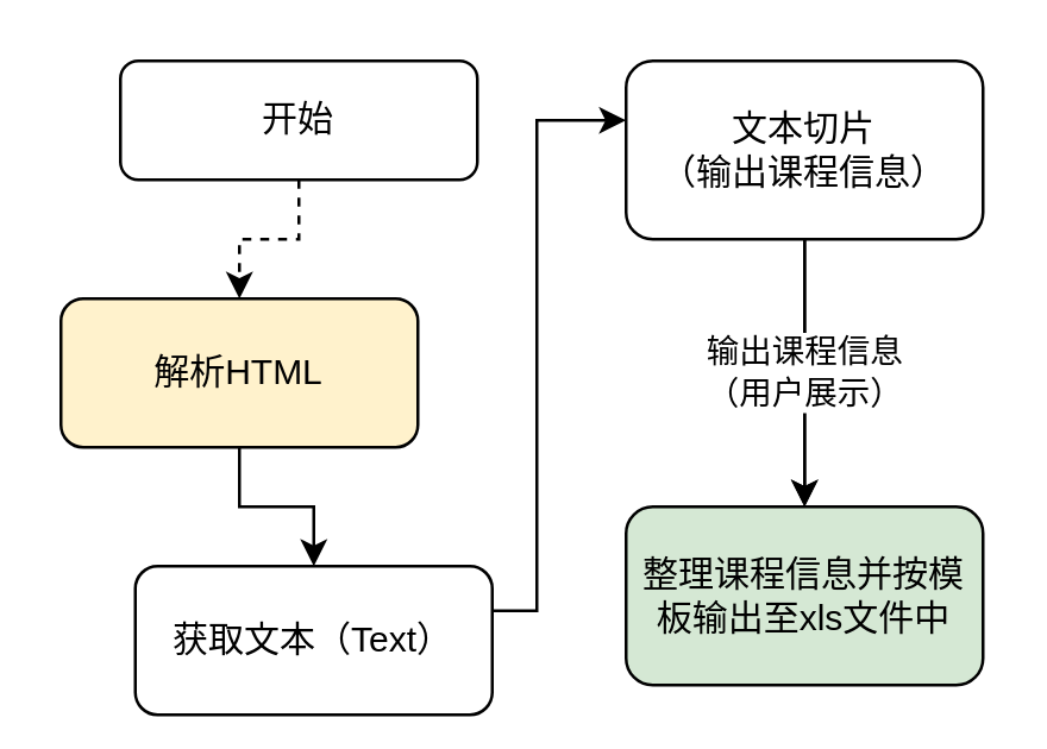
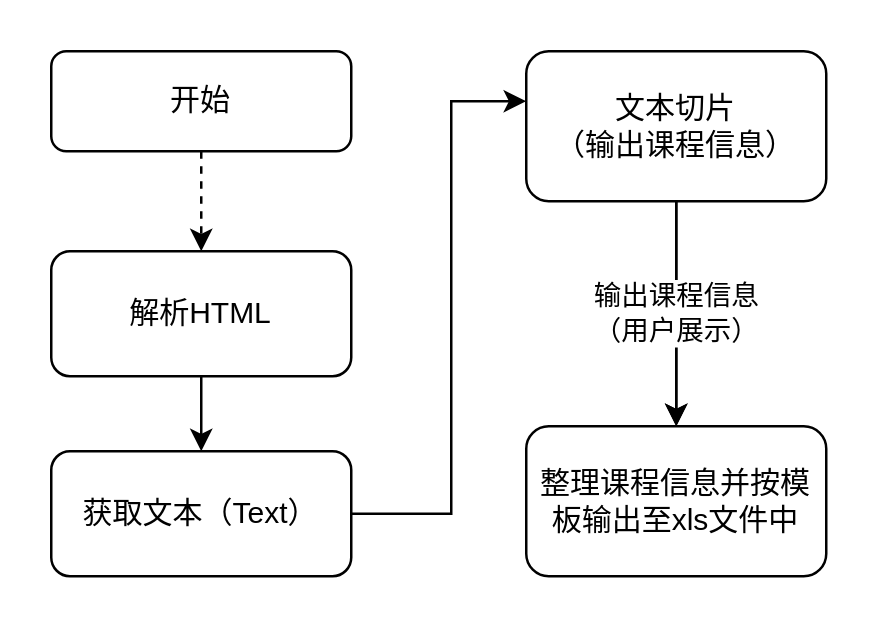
  <mxCell id="0" />
  <mxCell id="1" parent="0" />
  <mxCell id="2" value="" style="edgeStyle=orthogonalEdgeStyle;rounded=0;orthogonalLoop=1;jettySize=auto;html=1;" edge="1" parent="1" source="3" target="7"><mxGeometry relative="1" as="geometry" /></mxCell>
- <mxCell id="3" value="解析HTML" style="rounded=1;whiteSpace=wrap;html=1;fillColor=#fff2cc;" parent="1" vertex="1"><mxGeometry x="20" y="100" width="120" height="50" as="geometry" /></mxCell>
+ <mxCell id="3" value="解析HTML" style="rounded=1;whiteSpace=wrap;html=1;" parent="1" vertex="1"><mxGeometry x="20" y="100" width="120" height="50" as="geometry" /></mxCell>
  <mxCell id="4" value="" style="edgeStyle=orthogonalEdgeStyle;rounded=0;orthogonalLoop=1;jettySize=auto;html=1;dashed=1;" parent="1" source="5" target="3" edge="1"><mxGeometry relative="1" as="geometry" /></mxCell>
- <mxCell id="5" value="开始" style="rounded=1;whiteSpace=wrap;html=1;fontSize=12;glass=0;strokeWidth=1;shadow=0;" parent="1" vertex="1"><mxGeometry x="40" y="20" width="120" height="40" as="geometry" /></mxCell>
+ <mxCell id="5" value="开始" style="rounded=1;whiteSpace=wrap;html=1;fontSize=12;glass=0;strokeWidth=1;shadow=0;" parent="1" vertex="1"><mxGeometry x="20" y="20" width="120" height="40" as="geometry" /></mxCell>
  <mxCell id="6" value="" style="edgeStyle=orthogonalEdgeStyle;rounded=0;orthogonalLoop=1;jettySize=auto;html=1;" parent="1" source="7" target="10" edge="1"><mxGeometry relative="1" as="geometry"><Array as="points"><mxPoint x="180" y="205" /><mxPoint x="180" y="40" /></Array></mxGeometry></mxCell>
- <mxCell id="7" value="获取文本（Text）" style="rounded=1;whiteSpace=wrap;html=1;" parent="1" vertex="1"><mxGeometry x="45" y="190" width="120" height="50" as="geometry" /></mxCell>
+ <mxCell id="7" value="获取文本（Text）" style="rounded=1;whiteSpace=wrap;html=1;" parent="1" vertex="1"><mxGeometry x="20" y="180" width="120" height="50" as="geometry" /></mxCell>
  <mxCell id="8" value="" style="edgeStyle=orthogonalEdgeStyle;rounded=0;orthogonalLoop=1;jettySize=auto;html=1;" parent="1" source="10" target="11" edge="1"><mxGeometry relative="1" as="geometry" /></mxCell>
  <mxCell id="9" value="输出课程信息&lt;br&gt;（用户展示）" style="edgeStyle=orthogonalEdgeStyle;rounded=0;orthogonalLoop=1;jettySize=auto;html=1;" edge="1" parent="1" source="10" target="11"><mxGeometry relative="1" as="geometry" /></mxCell>
  <mxCell id="10" value="文本切片&lt;br&gt;（输出课程信息）" style="rounded=1;whiteSpace=wrap;html=1;" parent="1" vertex="1"><mxGeometry x="210" y="20" width="120" height="60" as="geometry" /></mxCell>
- <mxCell id="11" value="整理课程信息并按模板输出至xls文件中" style="rounded=1;whiteSpace=wrap;html=1;fillColor=#d5e8d4;" parent="1" vertex="1"><mxGeometry x="210" y="170" width="120" height="60" as="geometry" /></mxCell>
+ <mxCell id="11" value="整理课程信息并按模板输出至xls文件中" style="rounded=1;whiteSpace=wrap;html=1;" parent="1" vertex="1"><mxGeometry x="210" y="170" width="120" height="60" as="geometry" /></mxCell>
